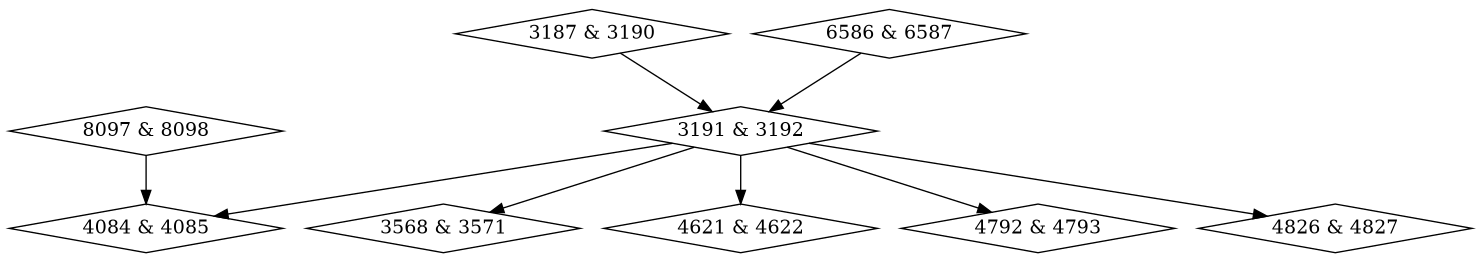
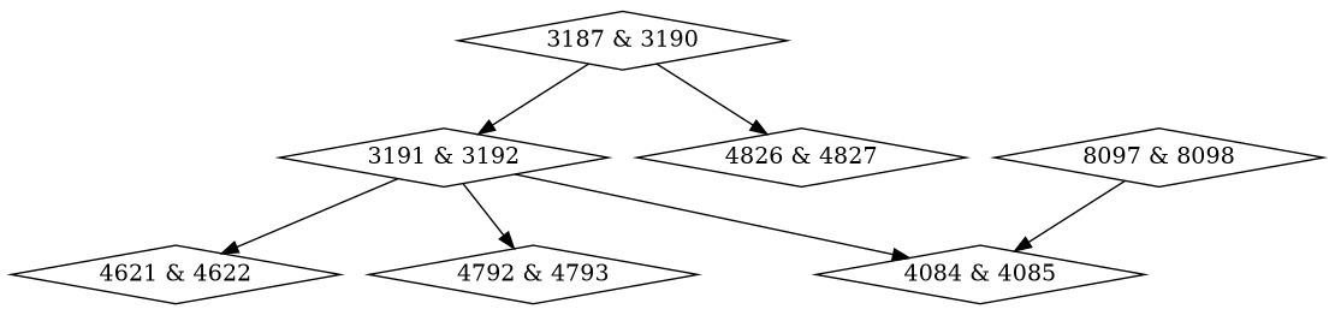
  digraph {
    node [shape=diamond]
    n1 [label="3187 & 3190"]
    n2 [label="3191 & 3192"]
-   n3 [label="3568 & 3571"]
    n4 [label="4084 & 4085"]
    n5 [label="4621 & 4622"]
    n6 [label="4792 & 4793"]
    n7 [label="4826 & 4827"]
-   n8 [label="6586 & 6587"]
    n9 [label="8097 & 8098"]
    n1 -> n2
-   n2 -> n3
    n2 -> n4
    n2 -> n5
    n2 -> n6
-   n2 -> n7
-   n8 -> n2
+   n1 -> n7
    n9 -> n4
  }
